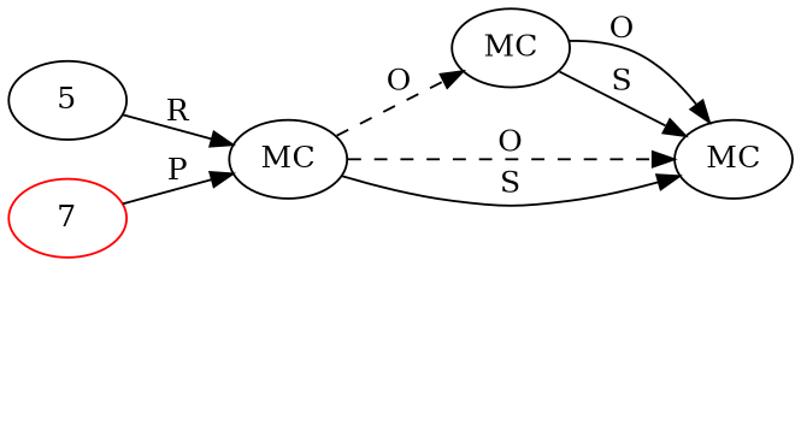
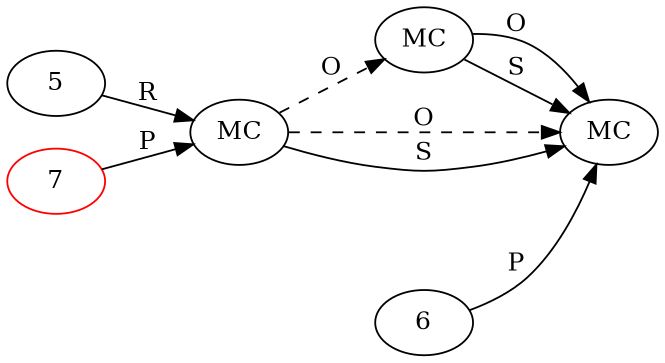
  digraph {
    rankdir=LR
    node [color=black t=Pattern]
    edge [style=solid]
    n1 [l=938 label=MC s="matches()" t=Matcher]
    n2 [l=961 label=MC s="group()" t=MatchResult]
    n3 [l=937 label=MC s="matcher()"]
    5 [n=filter]
+   6 [t=int v=3]
    7 [color=red n=tm t=String]
    n1 -> n2 [label=O]
    n1 -> n2 [label=S]
    n3 -> n1 [label=O style=dashed]
    n3 -> n2 [label=O style=dashed]
    n3 -> n2 [label=S]
    5 -> n3 [label=R]
+   6 -> n2 [label=P]
    7 -> n3 [label=P]
  }
